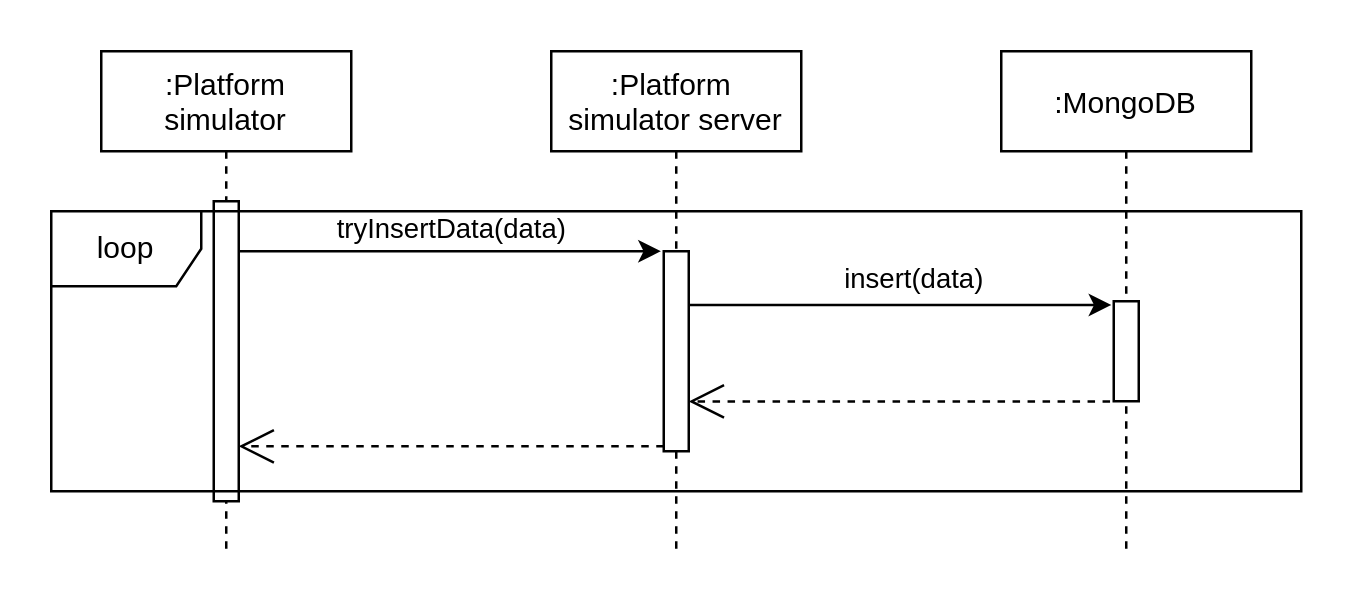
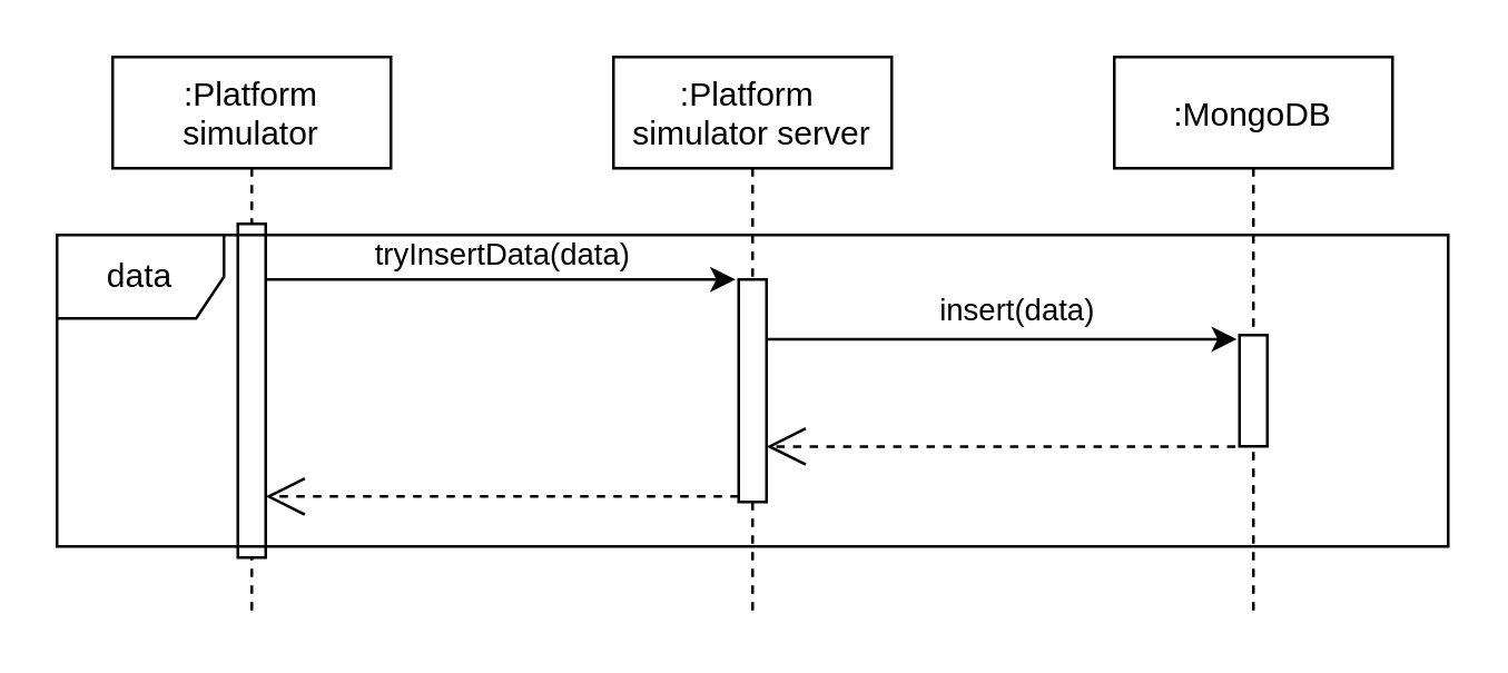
  <mxCell id="0" />
  <mxCell id="1" parent="0" />
  <mxCell id="2" value=":Platform &#10;simulator" style="shape=umlLifeline;perimeter=lifelinePerimeter;container=1;collapsible=0;recursiveResize=0;rounded=0;shadow=0;strokeWidth=1;" parent="1" vertex="1"><mxGeometry x="40" y="20" width="100" height="200" as="geometry" /></mxCell>
  <mxCell id="3" value="" style="points=[];perimeter=orthogonalPerimeter;rounded=0;shadow=0;strokeWidth=1;" parent="2" vertex="1"><mxGeometry x="45" y="60" width="10" height="120" as="geometry" /></mxCell>
  <mxCell id="4" value=":Platform &#10;simulator server" style="shape=umlLifeline;perimeter=lifelinePerimeter;container=1;collapsible=0;recursiveResize=0;rounded=0;shadow=0;strokeWidth=1;" parent="1" vertex="1"><mxGeometry x="220" y="20" width="100" height="200" as="geometry" /></mxCell>
  <mxCell id="5" value="" style="points=[];perimeter=orthogonalPerimeter;rounded=0;shadow=0;strokeWidth=1;" parent="4" vertex="1"><mxGeometry x="45" y="80" width="10" height="80" as="geometry" /></mxCell>
  <mxCell id="6" value=":MongoDB" style="shape=umlLifeline;perimeter=lifelinePerimeter;container=1;collapsible=0;recursiveResize=0;rounded=0;shadow=0;strokeWidth=1;" vertex="1" parent="1"><mxGeometry x="400" y="20" width="100" height="200" as="geometry" /></mxCell>
  <mxCell id="7" value="" style="points=[];perimeter=orthogonalPerimeter;rounded=0;shadow=0;strokeWidth=1;" vertex="1" parent="6"><mxGeometry x="45" y="100" width="10" height="40" as="geometry" /></mxCell>
  <mxCell id="8" value="" style="endArrow=classic;html=1;entryX=-0.113;entryY=0;entryDx=0;entryDy=0;entryPerimeter=0;" edge="1" parent="1" source="3" target="5"><mxGeometry width="50" height="50" relative="1" as="geometry"><mxPoint x="260" y="190" as="sourcePoint" /><mxPoint x="310" y="140" as="targetPoint" /></mxGeometry></mxCell>
  <mxCell id="9" value="tryInsertData(data)" style="edgeLabel;html=1;align=center;verticalAlign=middle;resizable=0;points=[];" vertex="1" connectable="0" parent="8"><mxGeometry x="-0.203" y="-1" relative="1" as="geometry"><mxPoint x="17.86" y="-11" as="offset" /></mxGeometry></mxCell>
  <mxCell id="10" value="" style="endArrow=classic;html=1;entryX=-0.096;entryY=0.037;entryDx=0;entryDy=0;entryPerimeter=0;" edge="1" parent="1" source="5" target="7"><mxGeometry width="50" height="50" relative="1" as="geometry"><mxPoint x="260" y="190" as="sourcePoint" /><mxPoint x="440" y="132" as="targetPoint" /></mxGeometry></mxCell>
  <mxCell id="11" value="insert(data)" style="edgeLabel;html=1;align=center;verticalAlign=middle;resizable=0;points=[];" vertex="1" connectable="0" parent="10"><mxGeometry x="0.055" relative="1" as="geometry"><mxPoint y="-11.11" as="offset" /></mxGeometry></mxCell>
  <mxCell id="12" value="" style="endArrow=open;endSize=12;dashed=1;html=1;entryX=0.995;entryY=0.817;entryDx=0;entryDy=0;entryPerimeter=0;" edge="1" parent="1" source="5" target="3"><mxGeometry width="160" relative="1" as="geometry"><mxPoint x="290" y="170" as="sourcePoint" /><mxPoint x="450" y="170" as="targetPoint" /></mxGeometry></mxCell>
  <mxCell id="13" value="" style="endArrow=open;endSize=12;dashed=1;html=1;exitX=-0.148;exitY=1.002;exitDx=0;exitDy=0;exitPerimeter=0;" edge="1" parent="1" source="7" target="5"><mxGeometry width="160" relative="1" as="geometry"><mxPoint x="450.05" y="170" as="sourcePoint" /><mxPoint x="280" y="170" as="targetPoint" /></mxGeometry></mxCell>
- <mxCell id="14" value="loop" style="shape=umlFrame;whiteSpace=wrap;html=1;" vertex="1" parent="1"><mxGeometry x="20" y="84" width="500" height="112" as="geometry" /></mxCell>
+ <mxCell id="14" value="data" style="shape=umlFrame;whiteSpace=wrap;html=1;" vertex="1" parent="1"><mxGeometry x="20" y="84" width="500" height="112" as="geometry" /></mxCell>
